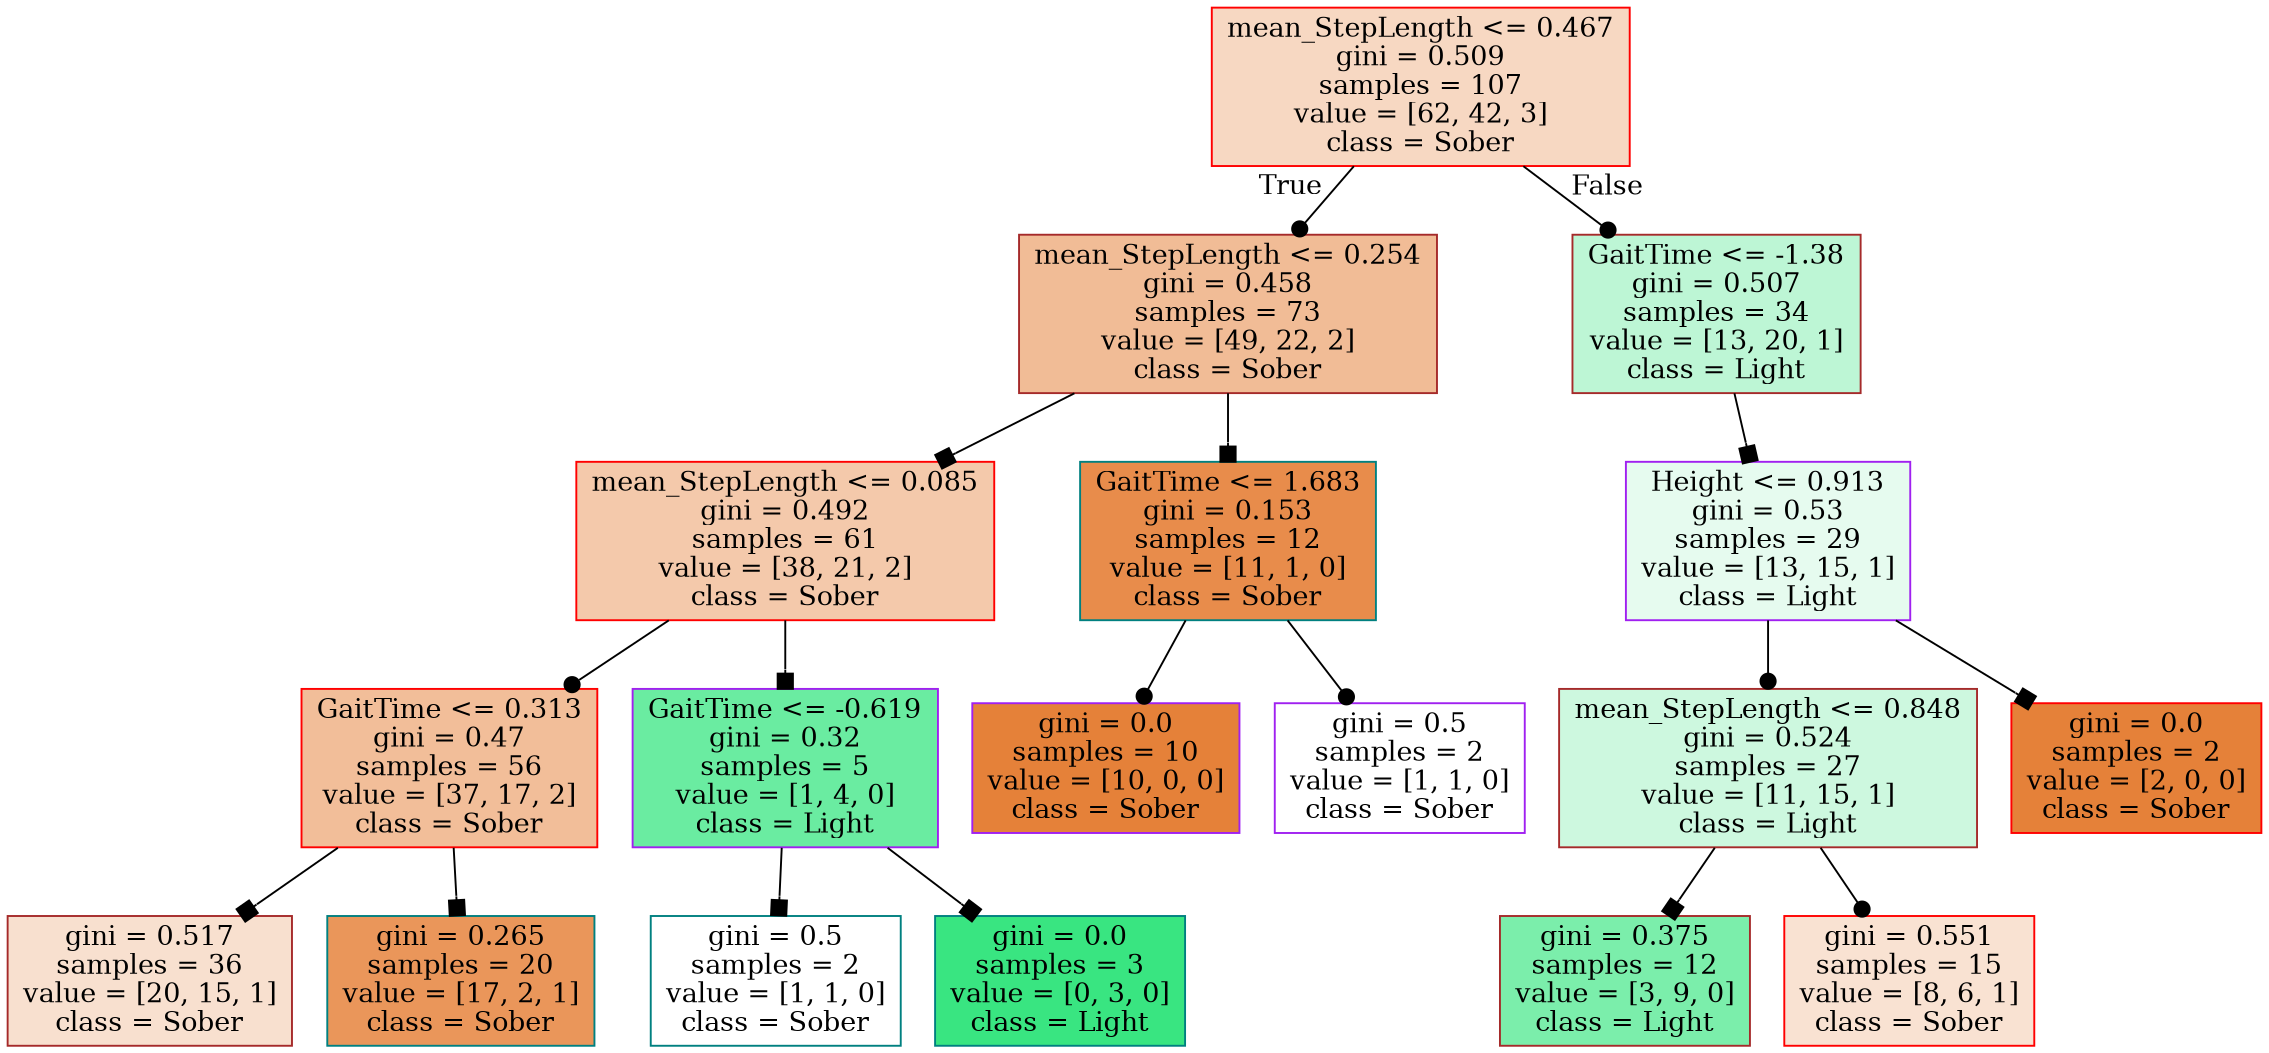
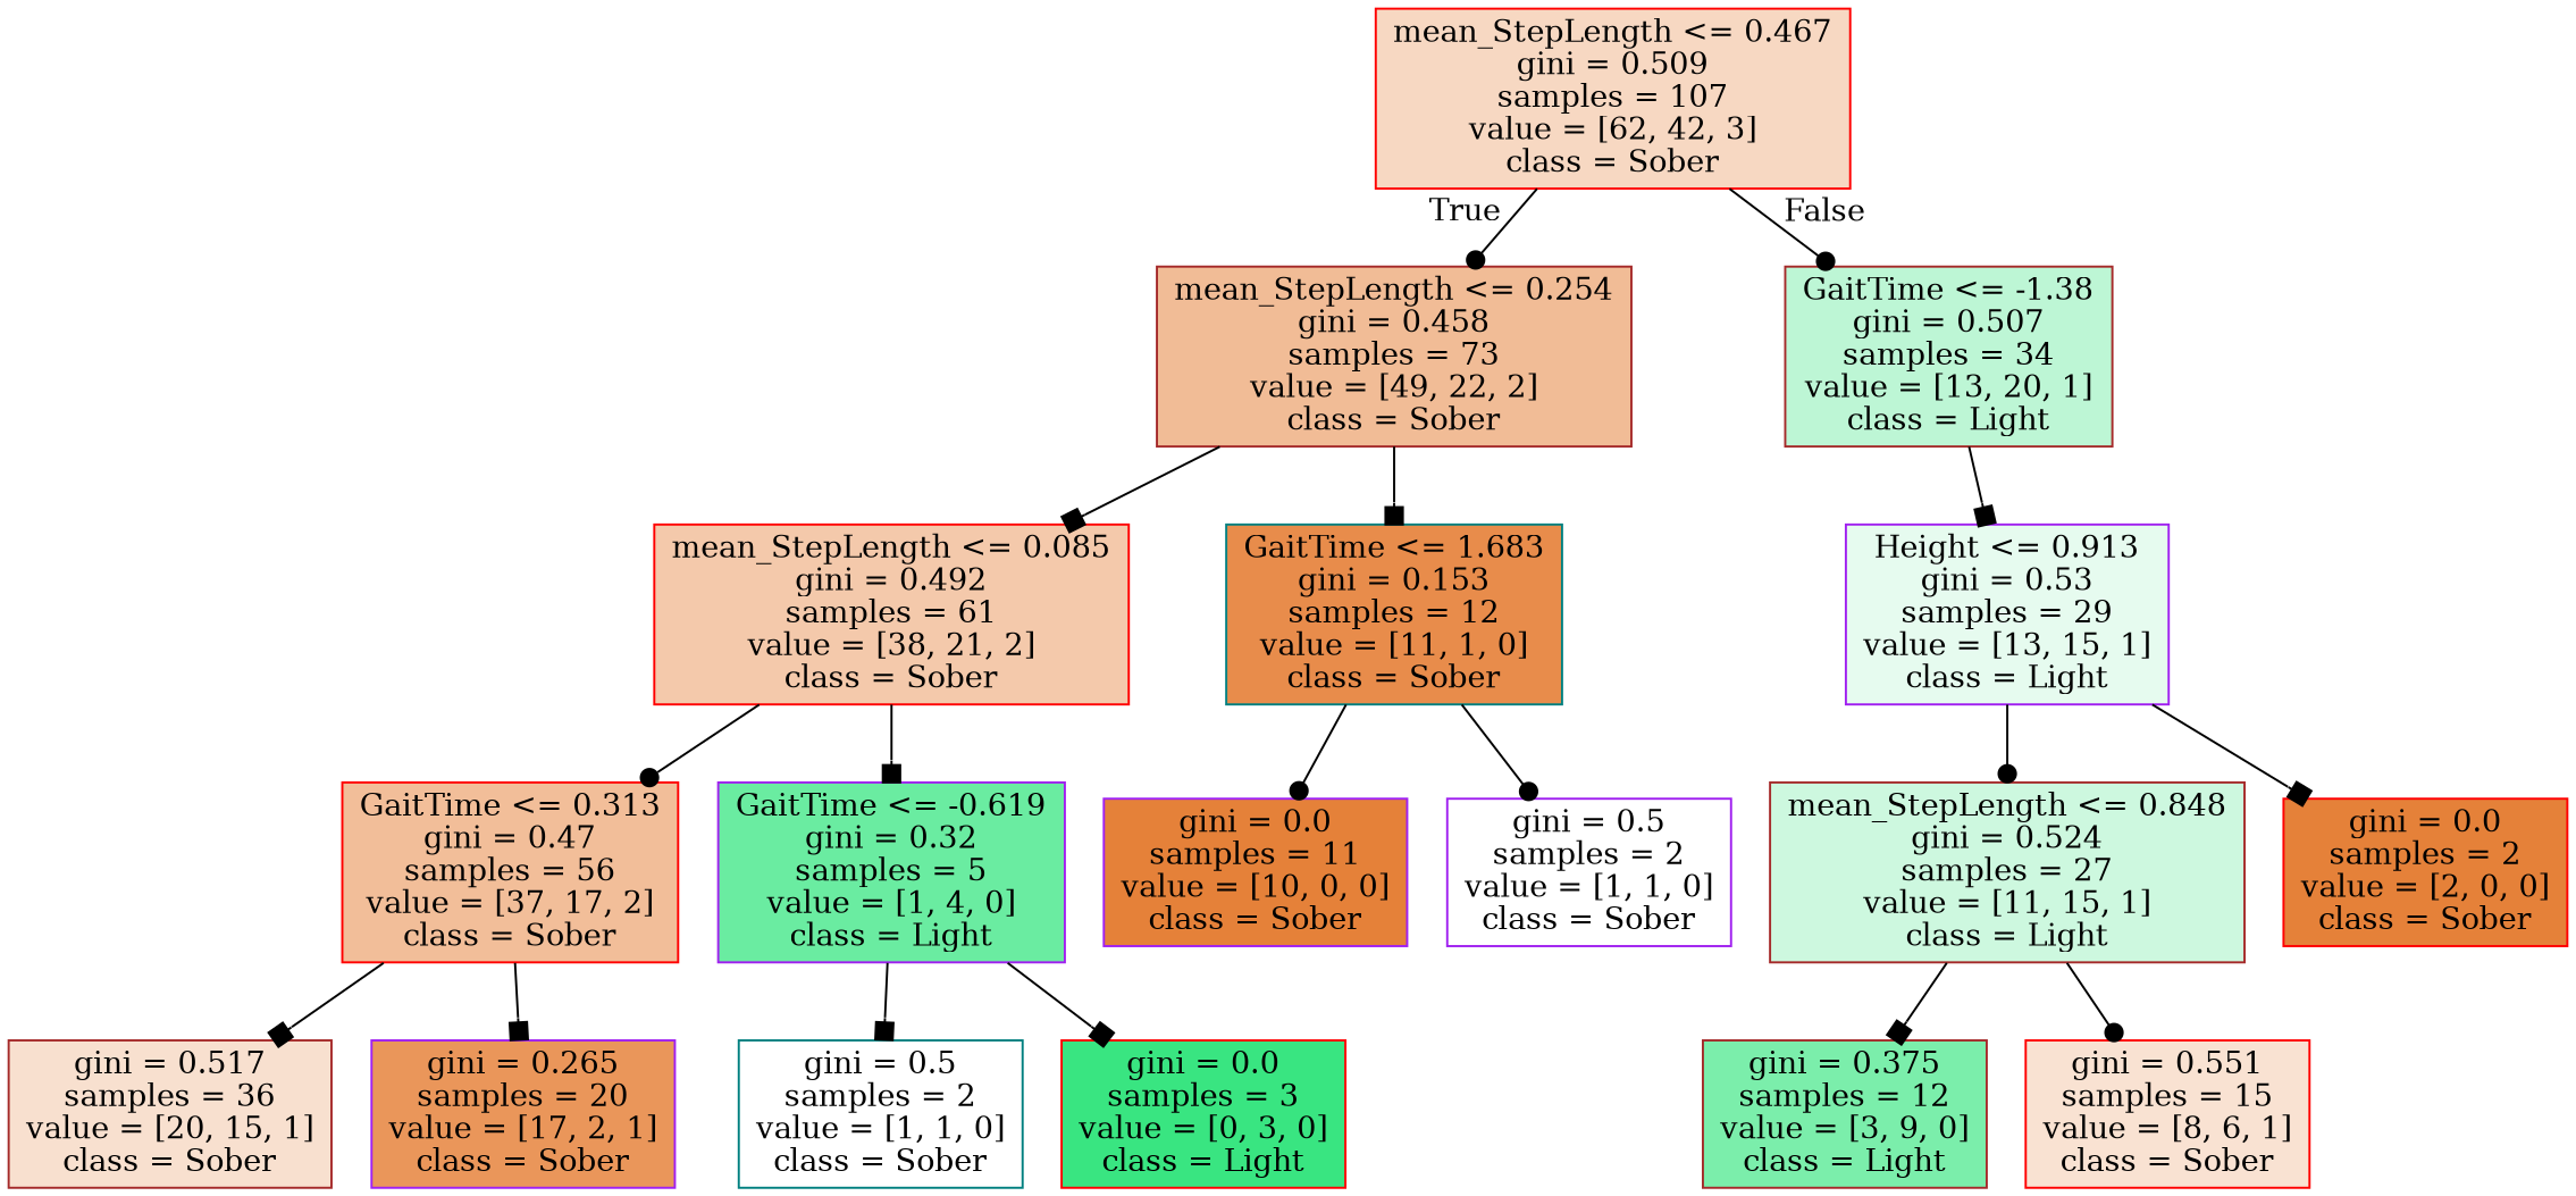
  digraph {
    node [color=red fillcolor="#e58139ff" shape=box style=filled]
    edge [arrowhead=box]
    n1 [fillcolor="#e581394e" label="mean_StepLength <= 0.467\ngini = 0.509\nsamples = 107\nvalue = [62, 42, 3]\nclass = Sober"]
    n2 [color=brown fillcolor="#e5813987" label="mean_StepLength <= 0.254\ngini = 0.458\nsamples = 73\nvalue = [49, 22, 2]\nclass = Sober"]
    n3 [color=brown fillcolor="#39e58155" label="GaitTime <= -1.38\ngini = 0.507\nsamples = 34\nvalue = [13, 20, 1]\nclass = Light"]
    n4 [fillcolor="#e581396c" label="mean_StepLength <= 0.085\ngini = 0.492\nsamples = 61\nvalue = [38, 21, 2]\nclass = Sober"]
    n5 [color=teal fillcolor="#e58139e8" label="GaitTime <= 1.683\ngini = 0.153\nsamples = 12\nvalue = [11, 1, 0]\nclass = Sober"]
    n6 [color=purple fillcolor="#39e58120" label="Height <= 0.913\ngini = 0.53\nsamples = 29\nvalue = [13, 15, 1]\nclass = Light"]
    n7 [fillcolor="#e5813983" label="GaitTime <= 0.313\ngini = 0.47\nsamples = 56\nvalue = [37, 17, 2]\nclass = Sober"]
    n8 [color=purple fillcolor="#39e581bf" label="GaitTime <= -0.619\ngini = 0.32\nsamples = 5\nvalue = [1, 4, 0]\nclass = Light"]
-   n9 [color=purple label="gini = 0.0\nsamples = 10\nvalue = [10, 0, 0]\nclass = Sober"]
+   n9 [color=purple label="gini = 0.0\nsamples = 11\nvalue = [10, 0, 0]\nclass = Sober"]
    n10 [color=purple fillcolor="#e5813900" label="gini = 0.5\nsamples = 2\nvalue = [1, 1, 0]\nclass = Sober"]
    n11 [color=brown fillcolor="#e581393d" label="gini = 0.517\nsamples = 36\nvalue = [20, 15, 1]\nclass = Sober"]
-   n12 [color=teal fillcolor="#e58139d4" label="gini = 0.265\nsamples = 20\nvalue = [17, 2, 1]\nclass = Sober"]
+   n12 [color=purple fillcolor="#e58139d4" label="gini = 0.265\nsamples = 20\nvalue = [17, 2, 1]\nclass = Sober"]
    n13 [color=teal fillcolor="#e5813900" label="gini = 0.5\nsamples = 2\nvalue = [1, 1, 0]\nclass = Sober"]
-   n14 [color=teal fillcolor="#39e581ff" label="gini = 0.0\nsamples = 3\nvalue = [0, 3, 0]\nclass = Light"]
+   n14 [fillcolor="#39e581ff" label="gini = 0.0\nsamples = 3\nvalue = [0, 3, 0]\nclass = Light"]
    n15 [color=brown fillcolor="#39e58140" label="mean_StepLength <= 0.848\ngini = 0.524\nsamples = 27\nvalue = [11, 15, 1]\nclass = Light"]
    n16 [label="gini = 0.0\nsamples = 2\nvalue = [2, 0, 0]\nclass = Sober"]
    n17 [color=brown fillcolor="#39e581aa" label="gini = 0.375\nsamples = 12\nvalue = [3, 9, 0]\nclass = Light"]
    n18 [fillcolor="#e5813939" label="gini = 0.551\nsamples = 15\nvalue = [8, 6, 1]\nclass = Sober"]
    n1 -> n2 [arrowhead=dot headlabel=True labelangle=45 labeldistance=2.5]
    n1 -> n3 [arrowhead=dot headlabel=False labelangle=-45 labeldistance=2.5]
    n2 -> n4
    n2 -> n5
    n3 -> n6
    n4 -> n7 [arrowhead=dot]
    n4 -> n8
    n5 -> n9 [arrowhead=dot]
    n5 -> n10 [arrowhead=dot]
    n6 -> n15 [arrowhead=dot]
    n6 -> n16
    n7 -> n11
    n7 -> n12
    n8 -> n13
    n8 -> n14
    n15 -> n17
    n15 -> n18 [arrowhead=dot]
  }
